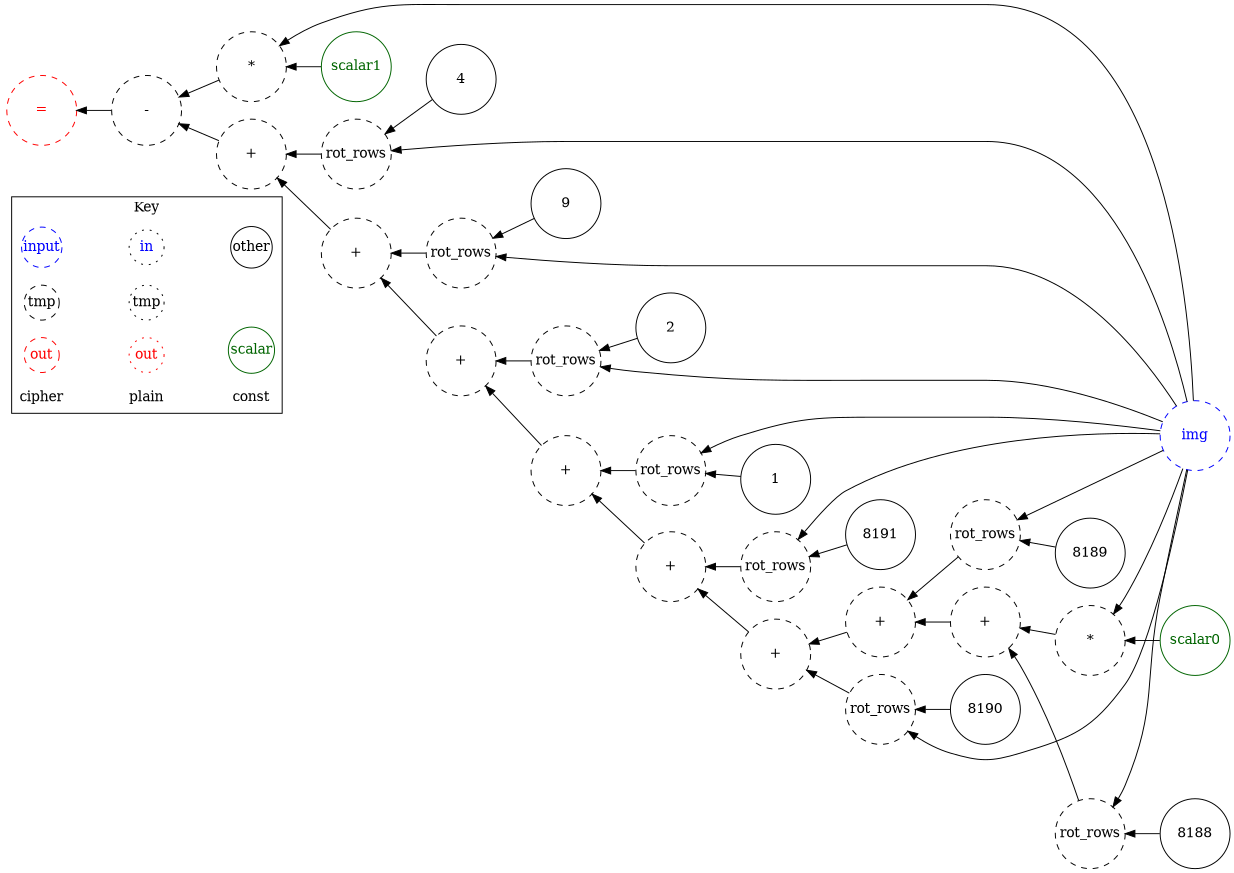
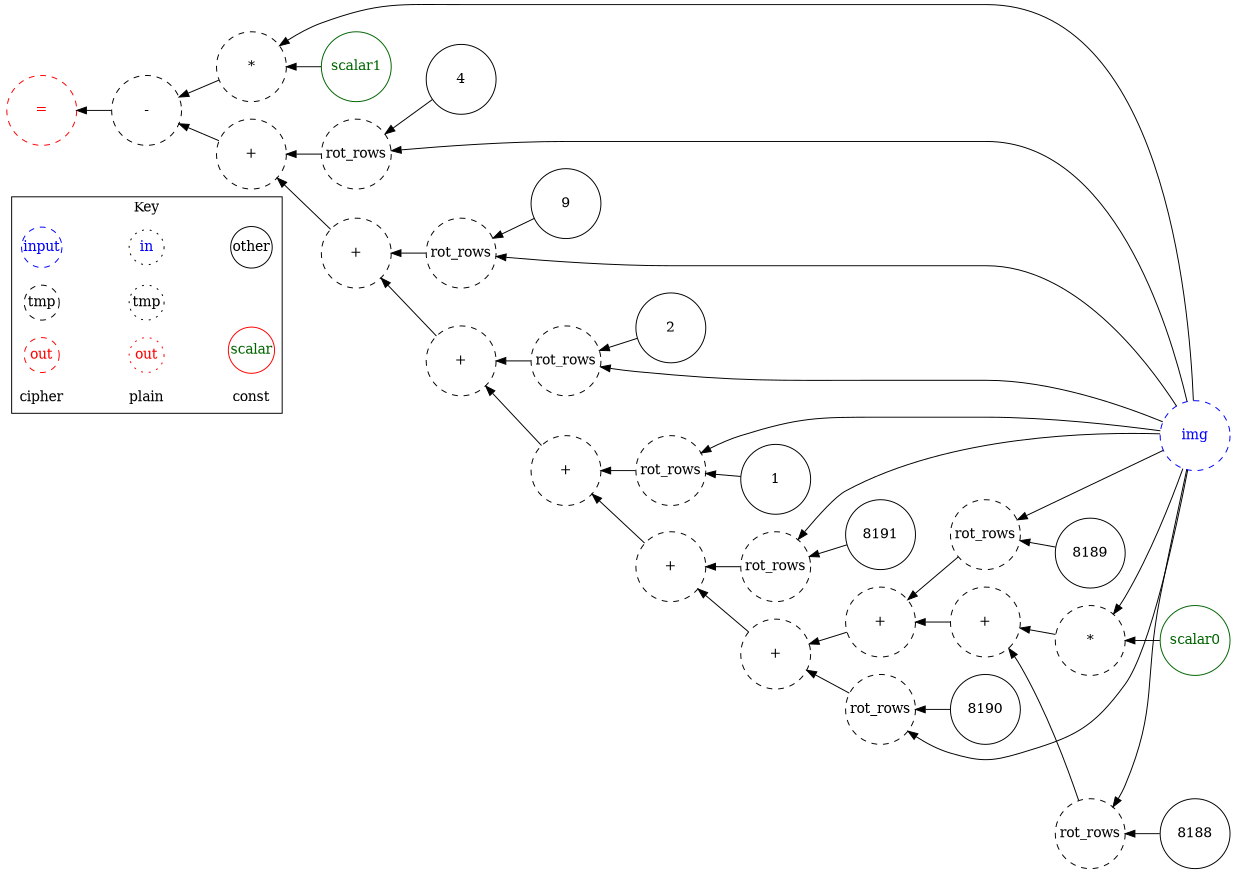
  digraph {
    rankdir=LR
    node [margin=0 shape=circle style=dashed]
    edge [dir=back]
    n1 [color=blue fontcolor=blue label=input width=0.5]
    n2 [fontcolor=blue icolor=blue label=in style=dotted width=0.5]
    n3 [color=black fontcolor=black label=tmp width=0.5]
    n4 [color=black fontcolor=black label=tmp style=dotted width=0.5]
    n5 [color=red fontcolor=red label=out width=0.5]
    n6 [color=red fontcolor=red label=out style=dotted width=0.5]
    cipher [shape=plain width=0.5 style=""]
    plain [shape=plain width=0.5 style=""]
    other [color=black fontcolor=black style=solid width=0.5]
-   scalar [color=darkgreen fontcolor=darkgreen style=solid width=0.5]
+   scalar [color=red fontcolor=darkgreen style=solid width=0.5]
    const [shape=plain width=0.5 style=""]
    n12 [label=4 style=solid width=1]
    n13 [color=blue fontcolor=blue label=img width=1]
    n14 [label=rot_rows width=1]
    n15 [label=9 style=solid width=1]
    n16 [label=rot_rows width=1]
    n17 [label=2 style=solid width=1]
    n18 [label=rot_rows width=1]
    n19 [label=1 style=solid width=1]
    n20 [label=rot_rows width=1]
    n21 [label=8191 style=solid width=1]
    n22 [label=rot_rows width=1]
    n23 [label=8190 style=solid width=1]
    n24 [label=rot_rows width=1]
    n25 [label=8189 style=solid width=1]
    n26 [label=rot_rows width=1]
    n27 [label=8188 style=solid width=1]
    n28 [label=rot_rows width=1]
    n29 [color=darkgreen fontcolor=darkgreen label=scalar0 style=solid width=1]
    n30 [label="*" width=1]
    n31 [label="+" width=1]
    n32 [label="+" width=1]
    n33 [label="+" width=1]
    n34 [label="+" width=1]
    n35 [label="+" width=1]
    n36 [label="+" width=1]
    n37 [label="+" width=1]
    n38 [label="+" width=1]
    n39 [color=darkgreen fontcolor=darkgreen label=scalar1 style=solid width=1]
    n40 [label="*" width=1]
    n41 [label="-" width=1]
    n42 [color=red fontcolor=red label="=" width=1]
    subgraph cluster_1 {
      label=Key
      n1
      n2
      n3
      n4
      n5
      n6
      cipher
      plain
      other
      scalar
      const
    }
    n1 -> n2 [dir=forward style=invis]
    n2 -> other [dir=forward style=invis]
    n3 -> n4 [dir=forward style=invis]
    n5 -> n6 [dir=forward style=invis]
    n6 -> scalar [dir=forward style=invis]
    cipher -> plain [dir=forward style=invis]
    plain -> const [dir=forward style=invis]
    n14 -> n12
    n14 -> n13
    n16 -> n13
    n16 -> n15
    n18 -> n13
    n18 -> n17
    n20 -> n13
    n20 -> n19
    n22 -> n13
    n22 -> n21
    n24 -> n13
    n24 -> n23
    n26 -> n13
    n26 -> n25
    n28 -> n13
    n28 -> n27
    n30 -> n13
    n30 -> n29
    n31 -> n28
    n31 -> n30
    n32 -> n26
    n32 -> n31
    n33 -> n24
    n33 -> n32
    n34 -> n22
    n34 -> n33
    n35 -> n20
    n35 -> n34
    n36 -> n18
    n36 -> n35
    n37 -> n16
    n37 -> n36
    n38 -> n14
    n38 -> n37
    n40 -> n13
    n40 -> n39
    n41 -> n38
    n41 -> n40
    n42 -> n41
  }
